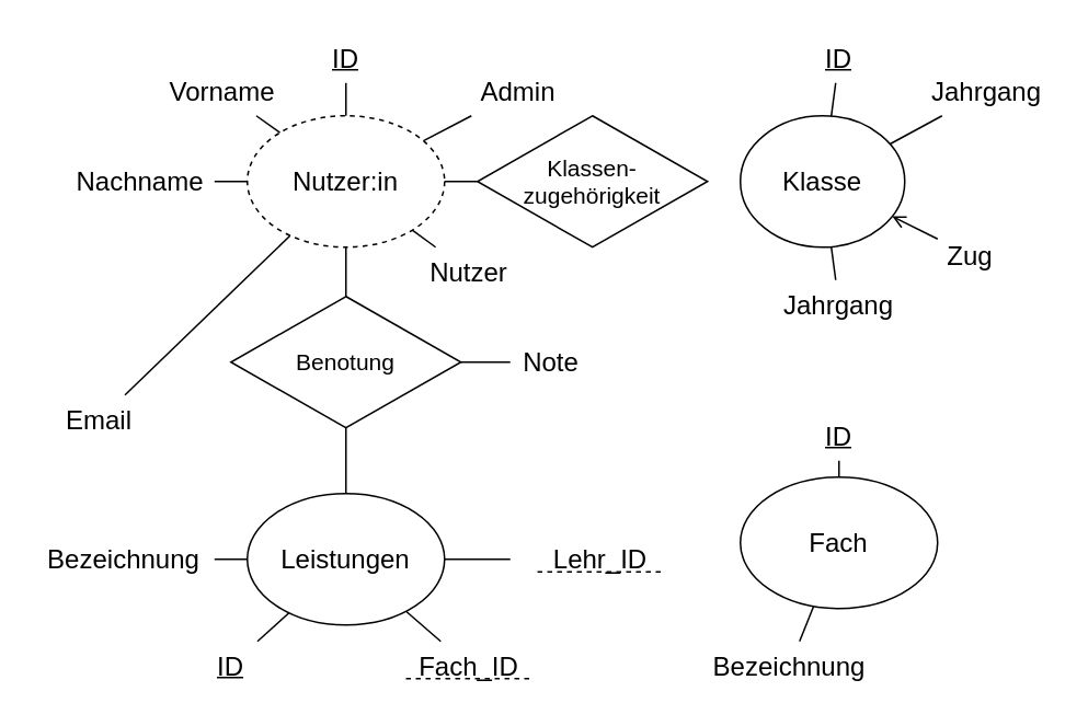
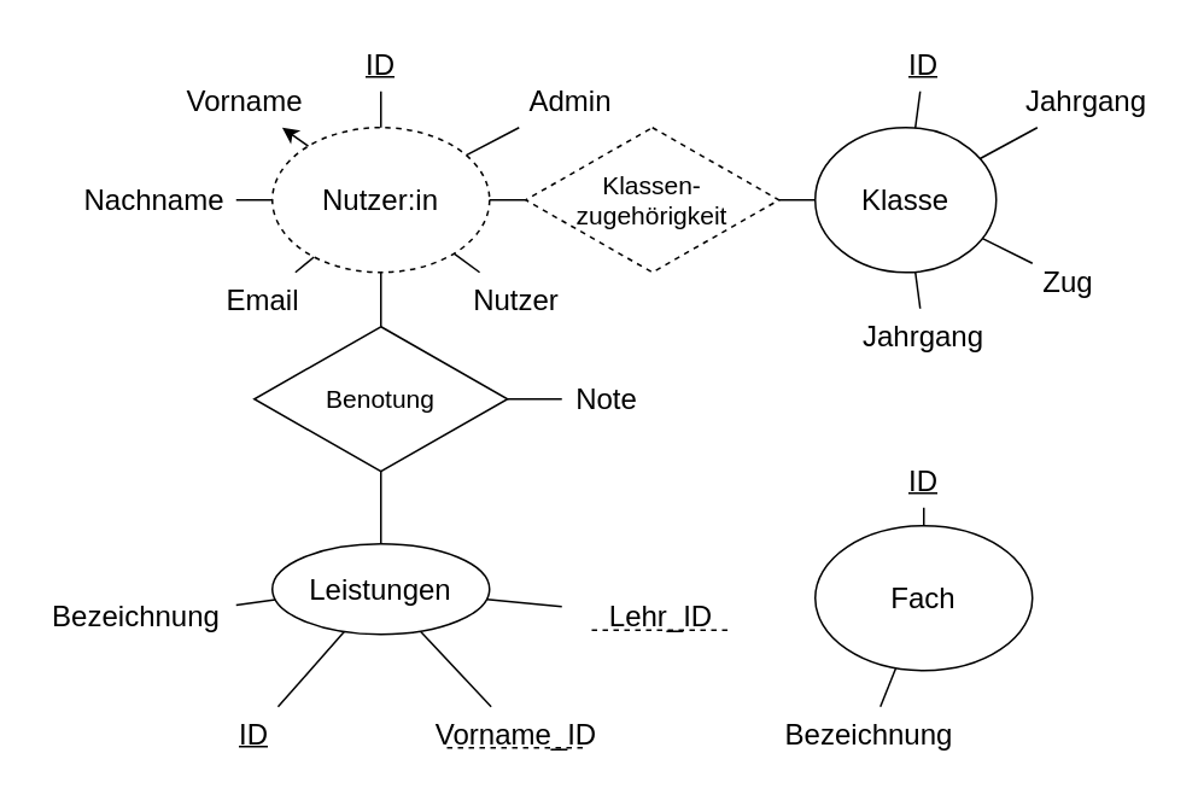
  <mxCell id="0" />
  <mxCell id="1" parent="0" />
  <mxCell id="2" value="Nutzer:in" style="ellipse;whiteSpace=wrap;html=1;fontStyle=0;fontSize=16;dashed=1;" vertex="1" parent="1"><mxGeometry x="150" y="70" width="120" height="80" as="geometry" /></mxCell>
  <mxCell id="3" value="ID" style="text;html=1;strokeColor=none;fillColor=none;align=center;verticalAlign=middle;whiteSpace=wrap;rounded=0;fontSize=16;fontStyle=4" vertex="1" parent="1"><mxGeometry x="180" y="20" width="60" height="30" as="geometry" /></mxCell>
  <mxCell id="4" value="&lt;div&gt;Vorname&lt;/div&gt;" style="text;html=1;strokeColor=none;fillColor=none;align=center;verticalAlign=middle;whiteSpace=wrap;rounded=0;fontSize=16;" vertex="1" parent="1"><mxGeometry x="100" y="40" width="70" height="30" as="geometry" /></mxCell>
  <mxCell id="5" value="Nachname" style="text;html=1;strokeColor=none;fillColor=none;align=center;verticalAlign=middle;whiteSpace=wrap;rounded=0;fontSize=16;" vertex="1" parent="1"><mxGeometry x="40" y="95" width="90" height="30" as="geometry" /></mxCell>
- <mxCell id="6" value="Email" style="text;html=1;strokeColor=none;fillColor=none;align=center;verticalAlign=middle;whiteSpace=wrap;rounded=0;fontSize=16;" vertex="1" parent="1"><mxGeometry x="25" y="240" width="70" height="30" as="geometry" /></mxCell>
+ <mxCell id="6" value="Email" style="text;html=1;strokeColor=none;fillColor=none;align=center;verticalAlign=middle;whiteSpace=wrap;rounded=0;fontSize=16;" vertex="1" parent="1"><mxGeometry x="110" y="150" width="70" height="30" as="geometry" /></mxCell>
  <mxCell id="7" value="Nutzer" style="text;html=1;strokeColor=none;fillColor=none;align=center;verticalAlign=middle;whiteSpace=wrap;rounded=0;fontSize=16;" vertex="1" parent="1"><mxGeometry x="240" y="150" width="90" height="30" as="geometry" /></mxCell>
  <mxCell id="8" value="Admin" style="text;html=1;strokeColor=none;fillColor=none;align=center;verticalAlign=middle;whiteSpace=wrap;rounded=0;fontSize=16;" vertex="1" parent="1"><mxGeometry x="280" y="40" width="70" height="30" as="geometry" /></mxCell>
  <mxCell id="9" value="Klasse" style="ellipse;whiteSpace=wrap;html=1;fontStyle=0;fontSize=16;" vertex="1" parent="1"><mxGeometry x="450" y="70" width="100" height="80" as="geometry" /></mxCell>
  <mxCell id="10" value="ID" style="text;html=1;strokeColor=none;fillColor=none;align=center;verticalAlign=middle;whiteSpace=wrap;rounded=0;fontSize=16;fontStyle=4" vertex="1" parent="1"><mxGeometry x="480" y="20" width="60" height="30" as="geometry" /></mxCell>
  <mxCell id="11" value="Jahrgang" style="text;html=1;strokeColor=none;fillColor=none;align=center;verticalAlign=middle;whiteSpace=wrap;rounded=0;fontSize=16;" vertex="1" parent="1"><mxGeometry x="560" y="40" width="80" height="30" as="geometry" /></mxCell>
  <mxCell id="12" value="&lt;div&gt;Zug&lt;/div&gt;" style="text;html=1;strokeColor=none;fillColor=none;align=center;verticalAlign=middle;whiteSpace=wrap;rounded=0;fontSize=16;" vertex="1" parent="1"><mxGeometry x="570" y="140" width="40" height="30" as="geometry" /></mxCell>
  <mxCell id="13" value="Jahrgang" style="text;html=1;strokeColor=none;fillColor=none;align=center;verticalAlign=middle;whiteSpace=wrap;rounded=0;fontSize=16;" vertex="1" parent="1"><mxGeometry x="470" y="170" width="80" height="30" as="geometry" /></mxCell>
- <mxCell id="14" value="&lt;div style=&quot;font-size: 14px;&quot;&gt;Klassen-&lt;/div&gt;&lt;div style=&quot;font-size: 14px;&quot;&gt;zugehörigkeit&lt;br style=&quot;font-size: 14px;&quot;&gt;&lt;/div&gt;" style="rhombus;whiteSpace=wrap;html=1;fontSize=14;" vertex="1" parent="1"><mxGeometry x="290" y="70" width="140" height="80" as="geometry" /></mxCell>
+ <mxCell id="14" value="&lt;div style=&quot;font-size: 14px;&quot;&gt;Klassen-&lt;/div&gt;&lt;div style=&quot;font-size: 14px;&quot;&gt;zugehörigkeit&lt;br style=&quot;font-size: 14px;&quot;&gt;&lt;/div&gt;" style="rhombus;whiteSpace=wrap;html=1;fontSize=14;dashed=1;" vertex="1" parent="1"><mxGeometry x="290" y="70" width="140" height="80" as="geometry" /></mxCell>
  <mxCell id="15" value="" style="endArrow=none;html=1;rounded=0;" edge="1" parent="1" source="14" target="2"><mxGeometry width="50" height="50" relative="1" as="geometry"><mxPoint x="330" y="300" as="sourcePoint" /><mxPoint x="380" y="250" as="targetPoint" /></mxGeometry></mxCell>
+ <mxCell id="16" value="" style="endArrow=none;html=1;rounded=0;" edge="1" parent="1" source="9" target="14"><mxGeometry width="50" height="50" relative="1" as="geometry"><mxPoint x="370" y="260" as="sourcePoint" /><mxPoint x="420" y="210" as="targetPoint" /></mxGeometry></mxCell>
  <mxCell id="17" value="" style="endArrow=none;html=1;rounded=0;" edge="1" parent="1" source="3" target="2"><mxGeometry width="50" height="50" relative="1" as="geometry"><mxPoint x="100" y="340" as="sourcePoint" /><mxPoint x="150" y="290" as="targetPoint" /></mxGeometry></mxCell>
- <mxCell id="18" value="" style="endArrow=none;html=1;rounded=0;" edge="1" parent="1" source="2" target="4"><mxGeometry width="50" height="50" relative="1" as="geometry"><mxPoint x="90" y="280" as="sourcePoint" /><mxPoint x="140" y="230" as="targetPoint" /></mxGeometry></mxCell>
+ <mxCell id="18" value="" style="endArrow=classic;html=1;rounded=0;" edge="1" parent="1" source="2" target="4"><mxGeometry width="50" height="50" relative="1" as="geometry"><mxPoint x="90" y="280" as="sourcePoint" /><mxPoint x="140" y="230" as="targetPoint" /></mxGeometry></mxCell>
  <mxCell id="19" value="" style="endArrow=none;html=1;rounded=0;" edge="1" parent="1" source="2" target="5"><mxGeometry width="50" height="50" relative="1" as="geometry"><mxPoint x="130" y="340" as="sourcePoint" /><mxPoint x="180" y="290" as="targetPoint" /></mxGeometry></mxCell>
  <mxCell id="20" value="" style="endArrow=none;html=1;rounded=0;" edge="1" parent="1" source="2" target="6"><mxGeometry width="50" height="50" relative="1" as="geometry"><mxPoint x="80" y="330" as="sourcePoint" /><mxPoint x="130" y="280" as="targetPoint" /></mxGeometry></mxCell>
  <mxCell id="21" value="" style="endArrow=none;html=1;rounded=0;" edge="1" parent="1" source="7" target="2"><mxGeometry width="50" height="50" relative="1" as="geometry"><mxPoint x="230" y="310" as="sourcePoint" /><mxPoint x="280" y="260" as="targetPoint" /></mxGeometry></mxCell>
  <mxCell id="22" value="" style="endArrow=none;html=1;rounded=0;" edge="1" parent="1" source="8" target="2"><mxGeometry width="50" height="50" relative="1" as="geometry"><mxPoint x="180" y="340" as="sourcePoint" /><mxPoint x="230" y="290" as="targetPoint" /></mxGeometry></mxCell>
  <mxCell id="23" value="" style="endArrow=none;html=1;rounded=0;" edge="1" parent="1" source="9" target="10"><mxGeometry width="50" height="50" relative="1" as="geometry"><mxPoint x="430" y="80" as="sourcePoint" /><mxPoint x="480" y="30" as="targetPoint" /></mxGeometry></mxCell>
  <mxCell id="24" value="" style="endArrow=none;html=1;rounded=0;" edge="1" parent="1" source="9" target="11"><mxGeometry width="50" height="50" relative="1" as="geometry"><mxPoint x="380" y="240" as="sourcePoint" /><mxPoint x="430" y="190" as="targetPoint" /></mxGeometry></mxCell>
- <mxCell id="25" value="" style="endArrow=open;html=1;rounded=0;" edge="1" parent="1" source="12" target="9"><mxGeometry width="50" height="50" relative="1" as="geometry"><mxPoint x="410" y="260" as="sourcePoint" /><mxPoint x="460" y="210" as="targetPoint" /></mxGeometry></mxCell>
+ <mxCell id="25" value="" style="endArrow=none;html=1;rounded=0;" edge="1" parent="1" source="12" target="9"><mxGeometry width="50" height="50" relative="1" as="geometry"><mxPoint x="410" y="260" as="sourcePoint" /><mxPoint x="460" y="210" as="targetPoint" /></mxGeometry></mxCell>
  <mxCell id="26" value="" style="endArrow=none;html=1;rounded=0;" edge="1" parent="1" source="13" target="9"><mxGeometry width="50" height="50" relative="1" as="geometry"><mxPoint x="320" y="250" as="sourcePoint" /><mxPoint x="370" y="200" as="targetPoint" /></mxGeometry></mxCell>
- <mxCell id="27" value="&lt;div&gt;Leistungen&lt;/div&gt;" style="ellipse;whiteSpace=wrap;html=1;fontStyle=0;fontSize=16;" vertex="1" parent="1"><mxGeometry x="150" y="300" width="120" height="80" as="geometry" /></mxCell>
+ <mxCell id="27" value="&lt;div&gt;Leistungen&lt;/div&gt;" style="ellipse;whiteSpace=wrap;html=1;fontStyle=0;fontSize=16;" vertex="1" parent="1"><mxGeometry x="150" y="300" width="120" height="50" as="geometry" /></mxCell>
  <mxCell id="28" value="Bezeichnung" style="text;html=1;strokeColor=none;fillColor=none;align=center;verticalAlign=middle;whiteSpace=wrap;rounded=0;fontSize=16;" vertex="1" parent="1"><mxGeometry x="20" y="325" width="110" height="30" as="geometry" /></mxCell>
  <mxCell id="29" value="ID" style="text;html=1;strokeColor=none;fillColor=none;align=center;verticalAlign=middle;whiteSpace=wrap;rounded=0;fontSize=16;fontStyle=4" vertex="1" parent="1"><mxGeometry x="110" y="390" width="60" height="30" as="geometry" /></mxCell>
  <mxCell id="30" value="" style="group" vertex="1" connectable="0" parent="1"><mxGeometry x="310" y="325" width="110" height="30" as="geometry" /></mxCell>
  <mxCell id="31" value="Lehr_ID" style="text;html=1;strokeColor=none;fillColor=none;align=center;verticalAlign=middle;whiteSpace=wrap;rounded=0;fontSize=16;fontStyle=0" vertex="1" parent="30"><mxGeometry width="110" height="30" as="geometry" /></mxCell>
  <mxCell id="32" value="" style="endArrow=none;dashed=1;html=1;rounded=0;exitX=0.152;exitY=1;exitDx=0;exitDy=0;exitPerimeter=0;entryX=0.852;entryY=1;entryDx=0;entryDy=0;entryPerimeter=0;" edge="1" parent="30"><mxGeometry width="50" height="50" relative="1" as="geometry"><mxPoint x="16.5" y="22.67" as="sourcePoint" /><mxPoint x="93.5" y="22.67" as="targetPoint" /></mxGeometry></mxCell>
  <mxCell id="33" value="" style="endArrow=none;html=1;rounded=0;" edge="1" parent="1" source="27" target="28"><mxGeometry width="50" height="50" relative="1" as="geometry"><mxPoint x="230" y="480" as="sourcePoint" /><mxPoint x="280" y="430" as="targetPoint" /></mxGeometry></mxCell>
  <mxCell id="34" value="" style="endArrow=none;html=1;rounded=0;" edge="1" parent="1" source="31" target="27"><mxGeometry width="50" height="50" relative="1" as="geometry"><mxPoint x="210" y="450" as="sourcePoint" /><mxPoint x="260" y="400" as="targetPoint" /></mxGeometry></mxCell>
  <mxCell id="35" value="" style="endArrow=none;html=1;rounded=0;" edge="1" parent="1" source="27" target="29"><mxGeometry width="50" height="50" relative="1" as="geometry"><mxPoint x="250" y="490" as="sourcePoint" /><mxPoint x="300" y="440" as="targetPoint" /></mxGeometry></mxCell>
  <mxCell id="36" value="" style="group" vertex="1" connectable="0" parent="1"><mxGeometry x="310" y="205" width="50" height="30" as="geometry" /></mxCell>
  <mxCell id="37" value="Note" style="text;html=1;strokeColor=none;fillColor=none;align=center;verticalAlign=middle;whiteSpace=wrap;rounded=0;fontSize=16;fontStyle=0" vertex="1" parent="36"><mxGeometry width="50" height="30" as="geometry" /></mxCell>
  <mxCell id="38" value="Benotung" style="rhombus;whiteSpace=wrap;html=1;fontSize=14;" vertex="1" parent="1"><mxGeometry x="140" y="180" width="140" height="80" as="geometry" /></mxCell>
  <mxCell id="39" value="" style="endArrow=none;html=1;rounded=0;" edge="1" parent="1" source="37" target="38"><mxGeometry width="50" height="50" relative="1" as="geometry"><mxPoint x="220" y="310" as="sourcePoint" /><mxPoint x="270" y="260" as="targetPoint" /></mxGeometry></mxCell>
  <mxCell id="40" value="" style="endArrow=none;html=1;rounded=0;" edge="1" parent="1" source="38" target="2"><mxGeometry width="50" height="50" relative="1" as="geometry"><mxPoint x="30" y="320" as="sourcePoint" /><mxPoint x="80" y="270" as="targetPoint" /></mxGeometry></mxCell>
  <mxCell id="41" value="" style="endArrow=none;html=1;rounded=0;" edge="1" parent="1" source="27" target="38"><mxGeometry width="50" height="50" relative="1" as="geometry"><mxPoint x="20" y="300" as="sourcePoint" /><mxPoint x="70" y="250" as="targetPoint" /></mxGeometry></mxCell>
  <mxCell id="42" value="" style="group" vertex="1" connectable="0" parent="1"><mxGeometry x="230" y="390" width="110" height="30" as="geometry" /></mxCell>
- <mxCell id="43" value="Fach_ID" style="text;html=1;strokeColor=none;fillColor=none;align=center;verticalAlign=middle;whiteSpace=wrap;rounded=0;fontSize=16;fontStyle=0" vertex="1" parent="42"><mxGeometry width="110" height="30" as="geometry" /></mxCell>
+ <mxCell id="43" value="Vorname_ID" style="text;html=1;strokeColor=none;fillColor=none;align=center;verticalAlign=middle;whiteSpace=wrap;rounded=0;fontSize=16;fontStyle=0" vertex="1" parent="42"><mxGeometry width="110" height="30" as="geometry" /></mxCell>
  <mxCell id="44" value="" style="endArrow=none;dashed=1;html=1;rounded=0;exitX=0.152;exitY=1;exitDx=0;exitDy=0;exitPerimeter=0;entryX=0.852;entryY=1;entryDx=0;entryDy=0;entryPerimeter=0;" edge="1" parent="42"><mxGeometry width="50" height="50" relative="1" as="geometry"><mxPoint x="16.5" y="22.67" as="sourcePoint" /><mxPoint x="93.5" y="22.67" as="targetPoint" /></mxGeometry></mxCell>
  <mxCell id="45" value="" style="endArrow=none;html=1;rounded=0;" edge="1" parent="1" source="43" target="27"><mxGeometry width="50" height="50" relative="1" as="geometry"><mxPoint x="190" y="490" as="sourcePoint" /><mxPoint x="240" y="440" as="targetPoint" /></mxGeometry></mxCell>
  <mxCell id="46" value="&lt;div&gt;Fach&lt;/div&gt;" style="ellipse;whiteSpace=wrap;html=1;fontStyle=0;fontSize=16;" vertex="1" parent="1"><mxGeometry x="450" y="290" width="120" height="80" as="geometry" /></mxCell>
  <mxCell id="47" value="ID" style="text;html=1;strokeColor=none;fillColor=none;align=center;verticalAlign=middle;whiteSpace=wrap;rounded=0;fontSize=16;fontStyle=4" vertex="1" parent="1"><mxGeometry x="480" y="250" width="60" height="30" as="geometry" /></mxCell>
  <mxCell id="48" value="" style="endArrow=none;html=1;rounded=0;" edge="1" parent="1" source="46" target="47"><mxGeometry width="50" height="50" relative="1" as="geometry"><mxPoint x="440" y="450" as="sourcePoint" /><mxPoint x="490" y="400" as="targetPoint" /></mxGeometry></mxCell>
  <mxCell id="49" value="" style="endArrow=none;html=1;rounded=0;" edge="1" parent="1" source="50" target="46"><mxGeometry width="50" height="50" relative="1" as="geometry"><mxPoint x="490" y="410" as="sourcePoint" /><mxPoint x="530" y="400" as="targetPoint" /></mxGeometry></mxCell>
  <mxCell id="50" value="Bezeichnung" style="text;html=1;strokeColor=none;fillColor=none;align=center;verticalAlign=middle;whiteSpace=wrap;rounded=0;fontSize=16;" vertex="1" parent="1"><mxGeometry x="430" y="390" width="100" height="30" as="geometry" /></mxCell>
